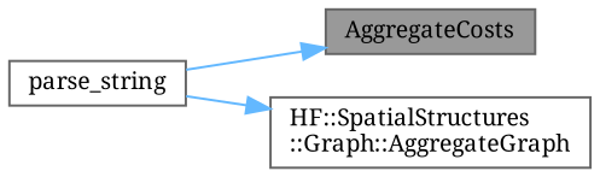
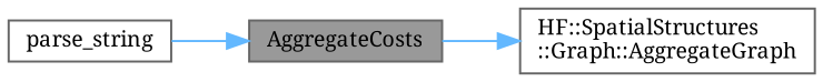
  digraph {
    fontname="Noto Serif"
    rankdir=LR
    node [color=grey40 fillcolor=white fontname="Noto Serif" fontsize=10 shape=box style=filled]
    edge [color=steelblue1 fontname="Noto Serif" fontsize=10 labelfontname=Helvetica labelfontsize=10 style=solid]
    n1 [color=gray40 fillcolor=grey60 fontcolor=black height=0.2 label=AggregateCosts width=0.4]
    n2 [height=0.2 label="HF::SpatialStructures\l::Graph::AggregateGraph" width=0.4]
    n3 [height=0.2 label=parse_string width=0.4]
-   n3 -> n2
+   n1 -> n2
    n3 -> n1
  }
